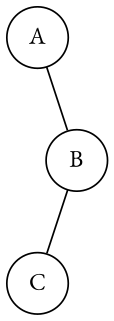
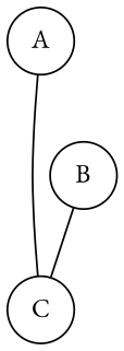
  graph {
    fontname="EB Garamond"
    node [fontname="EB Garamond" shape=circle]
    edge [fontname="EB Garamond"]
    A
    C
    B
-   A -- B
+   A -- C
    B -- C
  }
